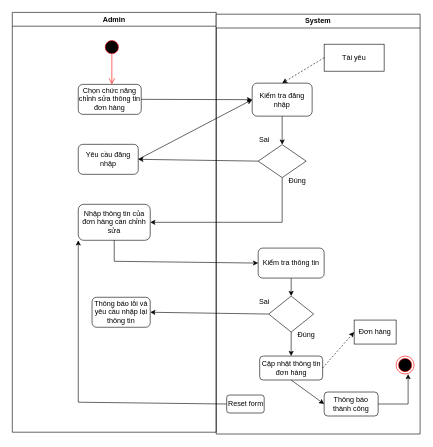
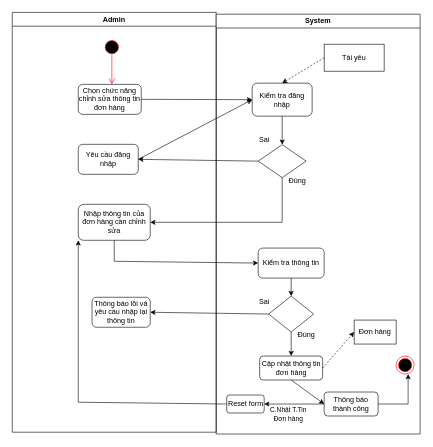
  <mxCell id="0" />
  <mxCell id="1" parent="0" />
  <mxCell id="2" value="Admin" style="swimlane;whiteSpace=wrap" parent="1" vertex="1"><mxGeometry x="20" y="20" width="340" height="700" as="geometry" /></mxCell>
  <mxCell id="3" value="" style="ellipse;html=1;shape=startState;fillColor=#000000;strokeColor=#ff0000;" vertex="1" parent="2"><mxGeometry x="151" y="43" width="30" height="30" as="geometry" /></mxCell>
  <mxCell id="4" value="" style="edgeStyle=orthogonalEdgeStyle;html=1;verticalAlign=bottom;endArrow=open;endSize=8;strokeColor=#ff0000;rounded=0;" edge="1" parent="2"><mxGeometry relative="1" as="geometry"><mxPoint x="166" y="120" as="targetPoint" /><mxPoint x="166" y="70" as="sourcePoint" /></mxGeometry></mxCell>
  <mxCell id="5" value="Chọn chức năng chỉnh sửa thông tin đơn hàng" style="rounded=1;whiteSpace=wrap;html=1;" vertex="1" parent="2"><mxGeometry x="110" y="120" width="105" height="50" as="geometry" /></mxCell>
  <mxCell id="6" value="Yêu cầu đăng nhập" style="rounded=1;whiteSpace=wrap;html=1;" vertex="1" parent="2"><mxGeometry x="110" y="220" width="100" height="50" as="geometry" /></mxCell>
  <mxCell id="7" value="Nhập thông tin của đơn hàng cần chỉnh sửa" style="rounded=1;whiteSpace=wrap;html=1;" vertex="1" parent="2"><mxGeometry x="110" y="320" width="120" height="60" as="geometry" /></mxCell>
  <mxCell id="8" value="Thông báo lỗi và yêu cầu nhập lại thông tin" style="rounded=1;whiteSpace=wrap;html=1;" vertex="1" parent="2"><mxGeometry x="133" y="475" width="97" height="50" as="geometry" /></mxCell>
  <mxCell id="9" value="System" style="swimlane;whiteSpace=wrap" parent="1" vertex="1"><mxGeometry x="360" y="23" width="340" height="700" as="geometry" /></mxCell>
  <mxCell id="10" value="Kiểm tra đăng nhập" style="rounded=1;whiteSpace=wrap;html=1;" vertex="1" parent="9"><mxGeometry x="60" y="115" width="100" height="55" as="geometry" /></mxCell>
  <mxCell id="11" value="Tài yêu" style="rounded=0;whiteSpace=wrap;html=1;" vertex="1" parent="9"><mxGeometry x="180" y="50" width="100" height="45" as="geometry" /></mxCell>
  <mxCell id="12" value="" style="html=1;labelBackgroundColor=#ffffff;startArrow=none;startFill=0;startSize=6;endArrow=classic;endFill=1;endSize=6;jettySize=auto;orthogonalLoop=1;strokeWidth=1;dashed=1;fontSize=14;rounded=0;entryX=0.5;entryY=0;entryDx=0;entryDy=0;exitX=0;exitY=0.5;exitDx=0;exitDy=0;" edge="1" parent="9" source="11" target="10"><mxGeometry width="60" height="60" relative="1" as="geometry"><mxPoint x="20" y="110" as="sourcePoint" /><mxPoint x="80" y="50" as="targetPoint" /></mxGeometry></mxCell>
  <mxCell id="13" value="" style="rhombus;whiteSpace=wrap;html=1;" vertex="1" parent="9"><mxGeometry x="70" y="217.5" width="80" height="55" as="geometry" /></mxCell>
  <mxCell id="14" value="" style="endArrow=classic;html=1;rounded=0;entryX=0.5;entryY=0;entryDx=0;entryDy=0;exitX=0.5;exitY=1;exitDx=0;exitDy=0;" edge="1" parent="9" source="10" target="13"><mxGeometry width="50" height="50" relative="1" as="geometry"><mxPoint x="180" y="230" as="sourcePoint" /><mxPoint x="230" y="180" as="targetPoint" /></mxGeometry></mxCell>
  <mxCell id="15" value="Kiểm tra thông tin" style="rounded=1;whiteSpace=wrap;html=1;" vertex="1" parent="9"><mxGeometry x="70" y="390" width="110" height="50" as="geometry" /></mxCell>
  <mxCell id="16" value="" style="rhombus;whiteSpace=wrap;html=1;" vertex="1" parent="9"><mxGeometry x="87.5" y="470" width="75" height="60" as="geometry" /></mxCell>
  <mxCell id="17" value="" style="endArrow=classic;html=1;rounded=0;entryX=0.5;entryY=0;entryDx=0;entryDy=0;exitX=0.5;exitY=1;exitDx=0;exitDy=0;" edge="1" parent="9" source="15" target="16"><mxGeometry width="50" height="50" relative="1" as="geometry"><mxPoint x="110" y="610" as="sourcePoint" /><mxPoint x="160" y="560" as="targetPoint" /></mxGeometry></mxCell>
  <mxCell id="18" value="Đúng" style="text;html=1;align=center;verticalAlign=middle;resizable=0;points=[];autosize=1;strokeColor=none;fillColor=none;" vertex="1" parent="9"><mxGeometry x="110" y="263" width="50" height="30" as="geometry" /></mxCell>
  <mxCell id="19" value="Đúng" style="text;html=1;align=center;verticalAlign=middle;resizable=0;points=[];autosize=1;strokeColor=none;fillColor=none;" vertex="1" parent="9"><mxGeometry x="125" y="520" width="50" height="30" as="geometry" /></mxCell>
  <mxCell id="20" value="Cập nhật thông tin đơn hàng" style="rounded=1;whiteSpace=wrap;html=1;" vertex="1" parent="9"><mxGeometry x="72.5" y="570" width="105" height="40" as="geometry" /></mxCell>
  <mxCell id="21" value="" style="endArrow=classic;html=1;rounded=0;exitX=0.5;exitY=1;exitDx=0;exitDy=0;entryX=0.5;entryY=0;entryDx=0;entryDy=0;" edge="1" parent="9" source="16" target="20"><mxGeometry width="50" height="50" relative="1" as="geometry"><mxPoint x="-210" y="630" as="sourcePoint" /><mxPoint x="125" y="570" as="targetPoint" /></mxGeometry></mxCell>
  <mxCell id="22" value="Đơn hàng" style="rounded=0;whiteSpace=wrap;html=1;" vertex="1" parent="9"><mxGeometry x="230" y="510" width="70" height="40" as="geometry" /></mxCell>
  <mxCell id="23" value="" style="html=1;labelBackgroundColor=#ffffff;startArrow=none;startFill=0;startSize=6;endArrow=classic;endFill=1;endSize=6;jettySize=auto;orthogonalLoop=1;strokeWidth=1;dashed=1;fontSize=14;rounded=0;entryX=0;entryY=0.5;entryDx=0;entryDy=0;exitX=1;exitY=0.5;exitDx=0;exitDy=0;" edge="1" parent="9" source="20" target="22"><mxGeometry width="60" height="60" relative="1" as="geometry"><mxPoint x="280" y="420" as="sourcePoint" /><mxPoint x="210" y="462" as="targetPoint" /></mxGeometry></mxCell>
  <mxCell id="24" value="Thông báo thành công" style="rounded=1;whiteSpace=wrap;html=1;" vertex="1" parent="9"><mxGeometry x="180" y="630" width="90" height="40" as="geometry" /></mxCell>
  <mxCell id="25" value="" style="endArrow=classic;html=1;rounded=0;exitX=1;exitY=0.5;exitDx=0;exitDy=0;" edge="1" parent="9" source="24"><mxGeometry width="50" height="50" relative="1" as="geometry"><mxPoint x="280" y="660" as="sourcePoint" /><mxPoint x="320" y="600" as="targetPoint" /><Array as="points"><mxPoint x="320" y="650" /></Array></mxGeometry></mxCell>
  <mxCell id="26" value="" style="ellipse;html=1;shape=endState;fillColor=#000000;strokeColor=#ff0000;" vertex="1" parent="9"><mxGeometry x="300" y="570" width="30" height="30" as="geometry" /></mxCell>
  <mxCell id="27" value="" style="endArrow=classic;html=1;rounded=0;entryX=0;entryY=0.5;entryDx=0;entryDy=0;exitX=0.5;exitY=1;exitDx=0;exitDy=0;" edge="1" parent="9" source="20" target="24"><mxGeometry width="50" height="50" relative="1" as="geometry"><mxPoint x="80" y="700" as="sourcePoint" /><mxPoint x="130" y="650" as="targetPoint" /></mxGeometry></mxCell>
  <mxCell id="28" value="Reset form" style="rounded=1;whiteSpace=wrap;html=1;" vertex="1" parent="9"><mxGeometry x="17.5" y="635" width="62.5" height="30" as="geometry" /></mxCell>
+ <mxCell id="29" value="C.Nhật T.Tin&lt;div&gt;Đơn hàng&lt;/div&gt;" style="endArrow=classic;html=1;rounded=0;exitX=0;exitY=0.5;exitDx=0;exitDy=0;entryX=1;entryY=0.5;entryDx=0;entryDy=0;" edge="1" parent="9" source="24" target="28"><mxGeometry x="0.2" y="17" width="50" height="50" relative="1" as="geometry"><mxPoint x="-140" y="660" as="sourcePoint" /><mxPoint x="100" y="650" as="targetPoint" /><mxPoint as="offset" /></mxGeometry></mxCell>
  <mxCell id="30" value="" style="endArrow=classic;html=1;rounded=0;exitX=1;exitY=0.5;exitDx=0;exitDy=0;entryX=0;entryY=0.5;entryDx=0;entryDy=0;" edge="1" parent="1" source="5" target="10"><mxGeometry width="50" height="50" relative="1" as="geometry"><mxPoint x="240" y="200" as="sourcePoint" /><mxPoint x="400" y="160" as="targetPoint" /></mxGeometry></mxCell>
  <mxCell id="31" value="" style="endArrow=classic;html=1;rounded=0;exitX=1;exitY=0.5;exitDx=0;exitDy=0;entryX=0;entryY=0.5;entryDx=0;entryDy=0;" edge="1" parent="1" source="6" target="10"><mxGeometry width="50" height="50" relative="1" as="geometry"><mxPoint x="270" y="280" as="sourcePoint" /><mxPoint x="320" y="230" as="targetPoint" /></mxGeometry></mxCell>
  <mxCell id="32" value="Sai" style="text;html=1;align=center;verticalAlign=middle;resizable=0;points=[];autosize=1;strokeColor=none;fillColor=none;" vertex="1" parent="1"><mxGeometry x="420" y="218" width="40" height="30" as="geometry" /></mxCell>
  <mxCell id="33" value="" style="endArrow=classic;html=1;rounded=0;entryX=1;entryY=0.5;entryDx=0;entryDy=0;exitX=0;exitY=0.5;exitDx=0;exitDy=0;" edge="1" parent="1" source="13" target="6"><mxGeometry width="50" height="50" relative="1" as="geometry"><mxPoint x="140" y="390" as="sourcePoint" /><mxPoint x="190" y="340" as="targetPoint" /></mxGeometry></mxCell>
  <mxCell id="34" value="" style="endArrow=classic;html=1;rounded=0;exitX=0.5;exitY=1;exitDx=0;exitDy=0;entryX=1;entryY=0.5;entryDx=0;entryDy=0;" edge="1" parent="1" source="13" target="7"><mxGeometry width="50" height="50" relative="1" as="geometry"><mxPoint x="130" y="390" as="sourcePoint" /><mxPoint x="470" y="360" as="targetPoint" /><Array as="points"><mxPoint x="470" y="370" /></Array></mxGeometry></mxCell>
  <mxCell id="35" value="" style="endArrow=classic;html=1;rounded=0;exitX=0.5;exitY=1;exitDx=0;exitDy=0;entryX=0;entryY=0.5;entryDx=0;entryDy=0;" edge="1" parent="1" source="7" target="15"><mxGeometry width="50" height="50" relative="1" as="geometry"><mxPoint x="140" y="490" as="sourcePoint" /><mxPoint x="190" y="450" as="targetPoint" /><Array as="points"><mxPoint x="190" y="435" /></Array></mxGeometry></mxCell>
  <mxCell id="36" value="" style="endArrow=classic;html=1;rounded=0;entryX=1;entryY=0.5;entryDx=0;entryDy=0;exitX=0;exitY=0.5;exitDx=0;exitDy=0;" edge="1" parent="1" source="16" target="8"><mxGeometry width="50" height="50" relative="1" as="geometry"><mxPoint x="240" y="580" as="sourcePoint" /><mxPoint x="290" y="530" as="targetPoint" /></mxGeometry></mxCell>
  <mxCell id="37" value="Sai" style="text;html=1;align=center;verticalAlign=middle;resizable=0;points=[];autosize=1;strokeColor=none;fillColor=none;" vertex="1" parent="1"><mxGeometry x="420" y="488" width="40" height="30" as="geometry" /></mxCell>
  <mxCell id="38" value="" style="endArrow=classic;html=1;rounded=0;exitX=0;exitY=0.5;exitDx=0;exitDy=0;entryX=0;entryY=1;entryDx=0;entryDy=0;" edge="1" parent="1" source="28" target="7"><mxGeometry width="50" height="50" relative="1" as="geometry"><mxPoint x="190" y="680" as="sourcePoint" /><mxPoint x="240" y="630" as="targetPoint" /><Array as="points"><mxPoint x="130" y="670" /></Array></mxGeometry></mxCell>
